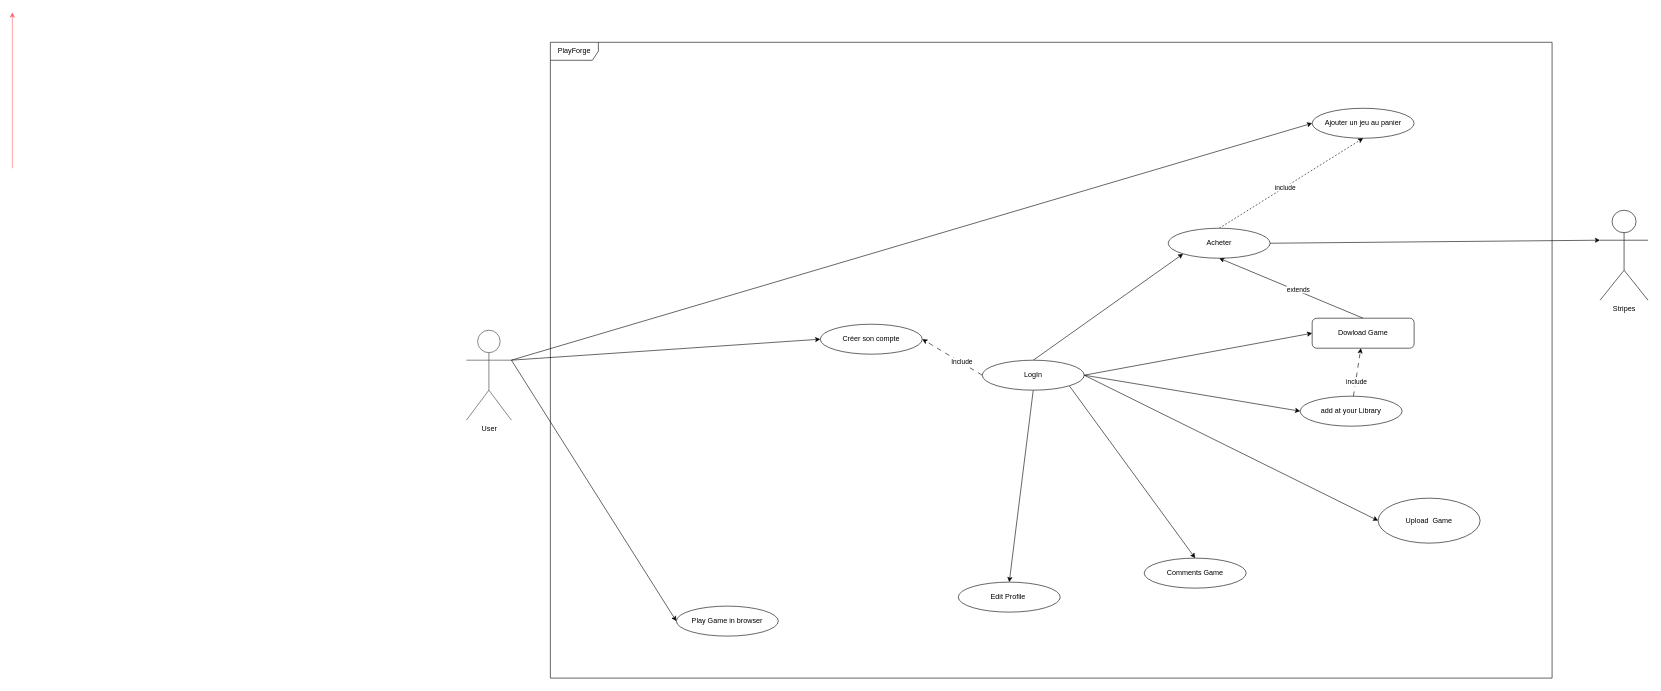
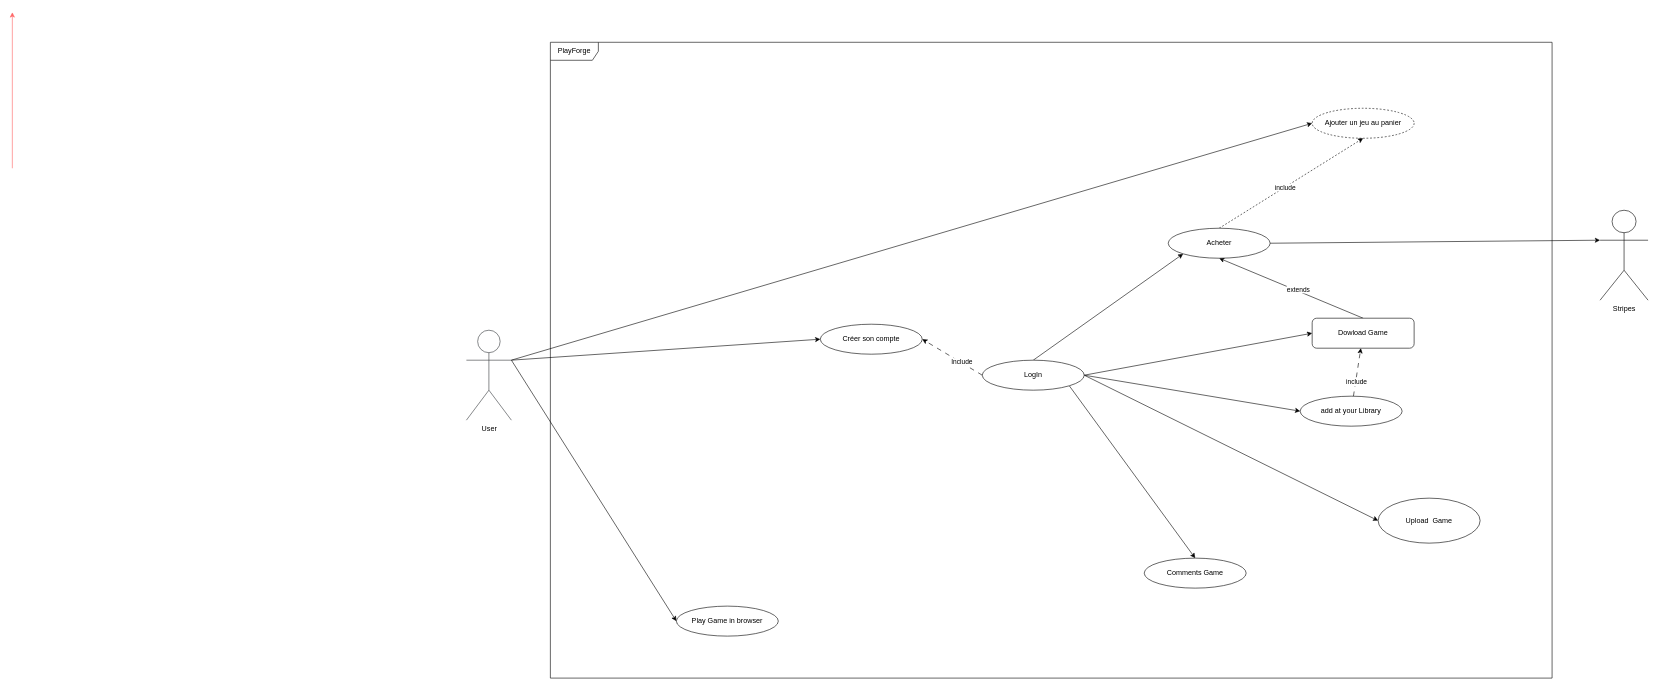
  <mxCell id="0" />
  <mxCell id="1" parent="0" />
  <mxCell id="2" style="edgeStyle=orthogonalEdgeStyle;rounded=0;orthogonalLoop=1;jettySize=auto;html=1;strokeColor=#FF6666;" edge="1" parent="1"><mxGeometry relative="1" as="geometry"><mxPoint x="20" y="280" as="sourcePoint" /><mxPoint x="20" y="20" as="targetPoint" /></mxGeometry></mxCell>
- <mxCell id="3" style="edgeStyle=none;rounded=0;orthogonalLoop=1;jettySize=auto;html=1;exitX=0.5;exitY=1;exitDx=0;exitDy=0;entryX=0.5;entryY=0;entryDx=0;entryDy=0;" edge="1" parent="1" source="34" target="15"><mxGeometry relative="1" as="geometry" /></mxCell>
  <mxCell id="4" style="edgeStyle=none;rounded=0;orthogonalLoop=1;jettySize=auto;html=1;exitX=1;exitY=0.5;exitDx=0;exitDy=0;entryX=0;entryY=0.5;entryDx=0;entryDy=0;" edge="1" parent="1" source="34" target="27"><mxGeometry relative="1" as="geometry" /></mxCell>
  <mxCell id="5" style="edgeStyle=none;rounded=0;orthogonalLoop=1;jettySize=auto;html=1;entryX=0.5;entryY=0;entryDx=0;entryDy=0;exitX=1;exitY=1;exitDx=0;exitDy=0;" edge="1" parent="1" source="34" target="28"><mxGeometry relative="1" as="geometry"><mxPoint x="1377" y="550" as="sourcePoint" /></mxGeometry></mxCell>
  <mxCell id="6" style="edgeStyle=none;rounded=0;orthogonalLoop=1;jettySize=auto;html=1;exitX=0.5;exitY=0;exitDx=0;exitDy=0;entryX=0;entryY=1;entryDx=0;entryDy=0;" edge="1" parent="1" source="34" target="23"><mxGeometry relative="1" as="geometry" /></mxCell>
  <mxCell id="7" style="edgeStyle=none;rounded=0;orthogonalLoop=1;jettySize=auto;html=1;exitX=1;exitY=0.5;exitDx=0;exitDy=0;entryX=0;entryY=0.5;entryDx=0;entryDy=0;" edge="1" parent="1" source="34" target="19"><mxGeometry relative="1" as="geometry" /></mxCell>
  <mxCell id="8" style="edgeStyle=none;rounded=0;orthogonalLoop=1;jettySize=auto;html=1;exitX=1;exitY=0.5;exitDx=0;exitDy=0;entryX=0;entryY=0.5;entryDx=0;entryDy=0;" edge="1" parent="1" source="34" target="16"><mxGeometry relative="1" as="geometry" /></mxCell>
  <mxCell id="9" style="rounded=0;orthogonalLoop=1;jettySize=auto;html=1;entryX=0;entryY=0.5;entryDx=0;entryDy=0;exitX=1;exitY=0.333;exitDx=0;exitDy=0;exitPerimeter=0;" edge="1" parent="1" source="12" target="24"><mxGeometry relative="1" as="geometry" /></mxCell>
  <mxCell id="10" style="rounded=0;orthogonalLoop=1;jettySize=auto;html=1;exitX=1;exitY=0.333;exitDx=0;exitDy=0;exitPerimeter=0;entryX=0;entryY=0.5;entryDx=0;entryDy=0;" edge="1" parent="1" source="12" target="14"><mxGeometry relative="1" as="geometry" /></mxCell>
  <mxCell id="11" style="edgeStyle=none;rounded=0;orthogonalLoop=1;jettySize=auto;html=1;entryX=0;entryY=0.5;entryDx=0;entryDy=0;exitX=1;exitY=0.333;exitDx=0;exitDy=0;exitPerimeter=0;" edge="1" parent="1" source="12" target="20"><mxGeometry relative="1" as="geometry"><mxPoint x="857" y="600" as="sourcePoint" /></mxGeometry></mxCell>
  <mxCell id="12" value="User" style="shape=umlActor;verticalLabelPosition=bottom;verticalAlign=top;html=1;outlineConnect=0;fillColor=#FFFFFF;strokeColor=#36393d;" vertex="1" parent="1"><mxGeometry x="777" y="550" width="75" height="150" as="geometry" /></mxCell>
  <mxCell id="13" value="PlayForge" style="shape=umlFrame;whiteSpace=wrap;html=1;pointerEvents=0;width=80;height=30;" vertex="1" parent="1"><mxGeometry x="917" y="70" width="1670" height="1060" as="geometry" /></mxCell>
  <mxCell id="14" value="Créer son compte" style="ellipse;whiteSpace=wrap;html=1;" vertex="1" parent="1"><mxGeometry x="1367" y="540" width="170" height="50" as="geometry" /></mxCell>
- <mxCell id="15" value="Edit Profile&amp;nbsp;" style="ellipse;whiteSpace=wrap;html=1;" vertex="1" parent="1"><mxGeometry x="1597" y="970" width="170" height="50" as="geometry" /></mxCell>
  <mxCell id="16" value="Upload&amp;nbsp; Game" style="ellipse;whiteSpace=wrap;html=1;" vertex="1" parent="1"><mxGeometry x="2297" y="830" width="170" height="75" as="geometry" /></mxCell>
  <mxCell id="17" style="edgeStyle=none;rounded=0;orthogonalLoop=1;jettySize=auto;html=1;exitX=0.5;exitY=0;exitDx=0;exitDy=0;entryX=0.5;entryY=1;entryDx=0;entryDy=0;" edge="1" parent="1" source="19" target="23"><mxGeometry relative="1" as="geometry" /></mxCell>
  <mxCell id="18" value="extends" style="edgeLabel;html=1;align=center;verticalAlign=middle;resizable=0;points=[];" vertex="1" connectable="0" parent="17"><mxGeometry x="-0.091" y="-2" relative="1" as="geometry"><mxPoint y="-1" as="offset" /></mxGeometry></mxCell>
  <mxCell id="19" value="Dowload Game" style="whiteSpace=wrap;html=1;rounded=1;" vertex="1" parent="1"><mxGeometry x="2187" y="530" width="170" height="50" as="geometry" /></mxCell>
- <mxCell id="20" value="Ajouter un jeu au panier" style="ellipse;whiteSpace=wrap;html=1;" vertex="1" parent="1"><mxGeometry x="2187" y="180" width="170" height="50" as="geometry" /></mxCell>
+ <mxCell id="20" value="Ajouter un jeu au panier" style="ellipse;whiteSpace=wrap;html=1;dashed=1;" vertex="1" parent="1"><mxGeometry x="2187" y="180" width="170" height="50" as="geometry" /></mxCell>
  <mxCell id="21" style="rounded=0;orthogonalLoop=1;jettySize=auto;html=1;exitX=0.5;exitY=0;exitDx=0;exitDy=0;entryX=0.5;entryY=1;entryDx=0;entryDy=0;dashed=1;" edge="1" parent="1" source="23" target="20"><mxGeometry relative="1" as="geometry" /></mxCell>
  <mxCell id="22" value="include" style="edgeLabel;html=1;align=center;verticalAlign=middle;resizable=0;points=[];" vertex="1" connectable="0" parent="21"><mxGeometry x="-0.096" y="1" relative="1" as="geometry"><mxPoint x="1" as="offset" /></mxGeometry></mxCell>
  <mxCell id="23" value="Acheter" style="ellipse;whiteSpace=wrap;html=1;" vertex="1" parent="1"><mxGeometry x="1947" y="380" width="170" height="50" as="geometry" /></mxCell>
  <mxCell id="24" value="Play Game in browser" style="ellipse;whiteSpace=wrap;html=1;" vertex="1" parent="1"><mxGeometry x="1127" y="1010" width="170" height="50" as="geometry" /></mxCell>
  <mxCell id="25" style="rounded=0;orthogonalLoop=1;jettySize=auto;html=1;dashed=1;dashPattern=8 8;" edge="1" parent="1" source="27" target="19"><mxGeometry relative="1" as="geometry" /></mxCell>
  <mxCell id="26" value="include" style="edgeLabel;html=1;align=center;verticalAlign=middle;resizable=0;points=[];" vertex="1" connectable="0" parent="25"><mxGeometry x="-0.396" y="-1" relative="1" as="geometry"><mxPoint as="offset" /></mxGeometry></mxCell>
  <mxCell id="27" value="add at your Library" style="ellipse;whiteSpace=wrap;html=1;" vertex="1" parent="1"><mxGeometry x="2167" y="660" width="170" height="50" as="geometry" /></mxCell>
  <mxCell id="28" value="Comments Game" style="ellipse;whiteSpace=wrap;html=1;" vertex="1" parent="1"><mxGeometry x="1907" y="930" width="170" height="50" as="geometry" /></mxCell>
  <mxCell id="29" value="Stripes" style="shape=umlActor;verticalLabelPosition=bottom;verticalAlign=top;html=1;fillColor=#FFFFFF;" vertex="1" parent="1"><mxGeometry x="2667" y="350" width="80" height="150" as="geometry" /></mxCell>
  <mxCell id="30" style="edgeStyle=none;rounded=0;orthogonalLoop=1;jettySize=auto;html=1;exitX=1;exitY=0.5;exitDx=0;exitDy=0;entryX=0;entryY=0.333;entryDx=0;entryDy=0;entryPerimeter=0;" edge="1" parent="1" source="23" target="29"><mxGeometry relative="1" as="geometry" /></mxCell>
  <mxCell id="31" style="edgeStyle=none;rounded=0;orthogonalLoop=1;jettySize=auto;html=1;exitX=0.5;exitY=1;exitDx=0;exitDy=0;" edge="1" parent="1" source="27" target="27"><mxGeometry relative="1" as="geometry" /></mxCell>
  <mxCell id="32" style="edgeStyle=none;rounded=0;orthogonalLoop=1;jettySize=auto;html=1;entryX=1;entryY=0.5;entryDx=0;entryDy=0;exitX=0;exitY=0.5;exitDx=0;exitDy=0;dashed=1;dashPattern=8 8;" edge="1" parent="1" source="34" target="14"><mxGeometry relative="1" as="geometry" /></mxCell>
  <mxCell id="33" value="Include" style="edgeLabel;html=1;align=center;verticalAlign=middle;resizable=0;points=[];" vertex="1" connectable="0" parent="32"><mxGeometry x="-0.303" y="-2" relative="1" as="geometry"><mxPoint as="offset" /></mxGeometry></mxCell>
  <mxCell id="34" value="LogIn" style="ellipse;whiteSpace=wrap;html=1;" vertex="1" parent="1"><mxGeometry x="1637" y="600" width="170" height="50" as="geometry" /></mxCell>
